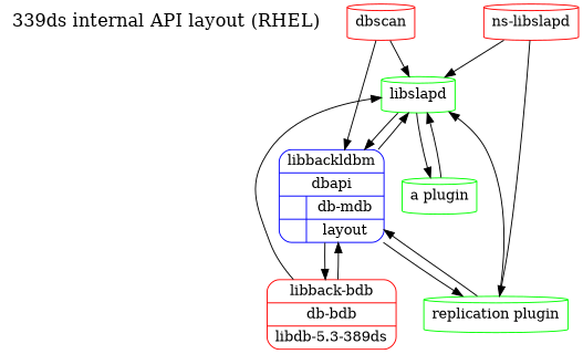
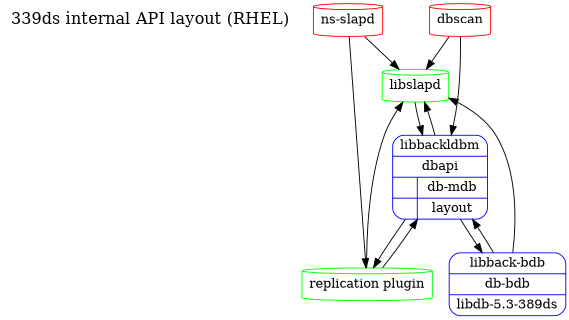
  digraph {
    node [shape=cylinder color=green]
    n1 [fontsize=18 label="339ds internal API layout (RHEL)" shape=plaintext color=""]
-   n2 [color=red label="ns-libslapd"]
+   n2 [color=red label="ns-slapd"]
    n3 [label=libslapd]
    n4 [label="replication plugin"]
    n5 [color=blue label="{ libbackldbm | dbapi | { { | } | { db-mdb | layout }}}" shape=Mrecord]
-   n6 [label="a plugin"]
    n7 [color=red label=dbscan]
-   n8 [color=red label="{ libback-bdb | db-bdb | libdb-5.3-389ds }" shape=Mrecord]
+   n8 [color=blue label="{ libback-bdb | db-bdb | libdb-5.3-389ds }" shape=Mrecord]
    n2 -> n3
    n2 -> n4
    n3 -> n5
-   n3 -> n6
    n4 -> n3
    n4 -> n5
    n5 -> n3
    n5 -> n4
    n5 -> n8
-   n6 -> n3
    n7 -> n3
    n7 -> n5
    n8 -> n3
    n8 -> n5
  }
